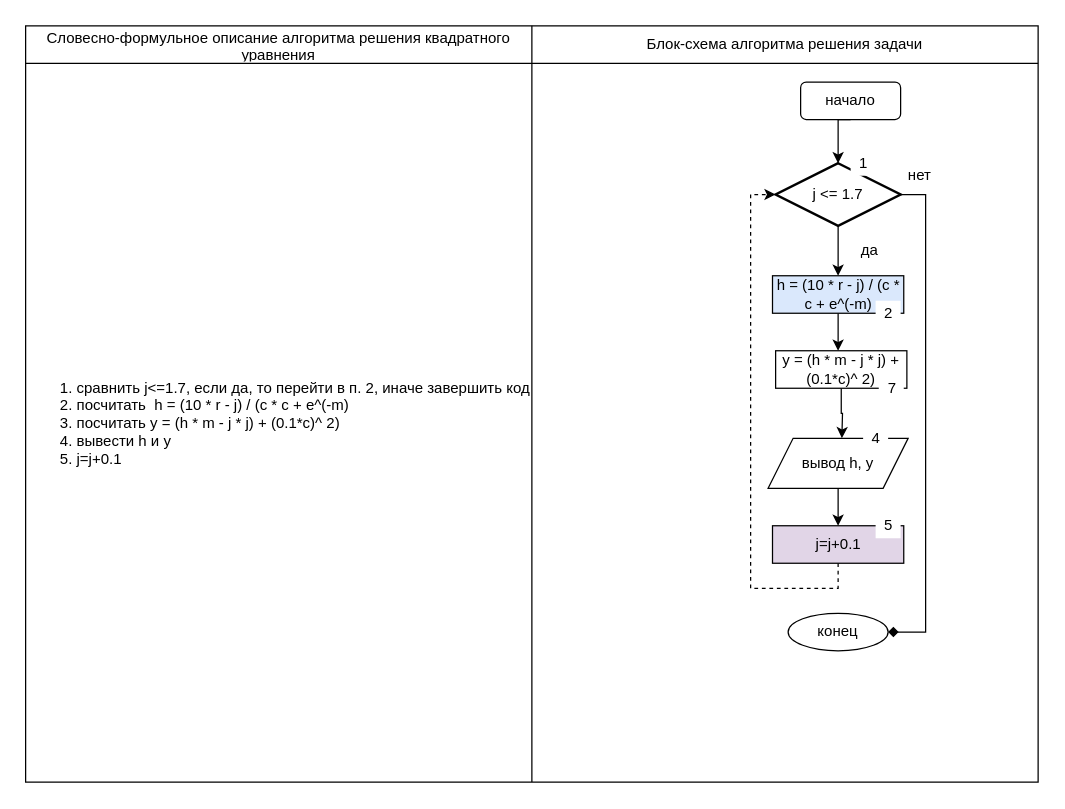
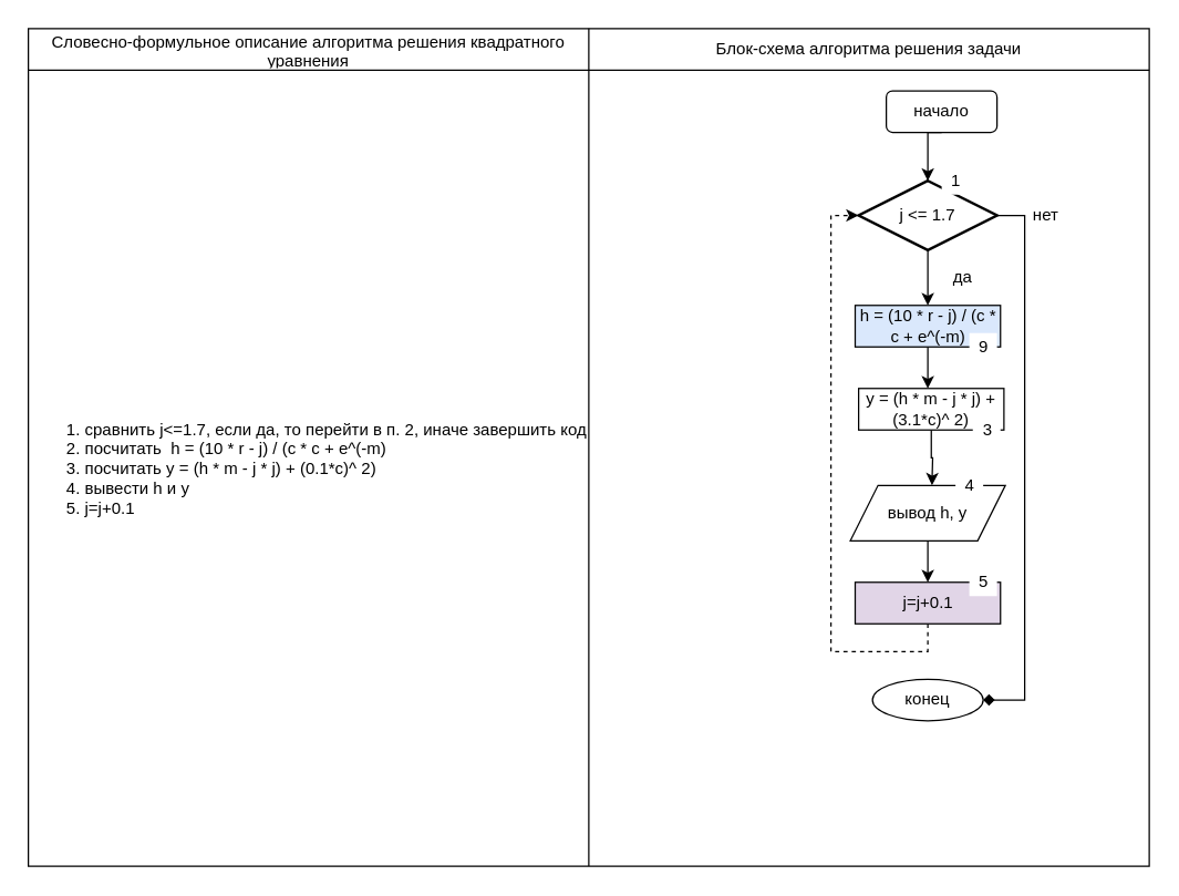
  <mxCell id="0" />
  <mxCell id="1" parent="0" />
  <mxCell id="2" value="" style="shape=table;startSize=0;container=1;collapsible=0;childLayout=tableLayout;" vertex="1" parent="1"><mxGeometry x="20" y="20" width="810" height="605" as="geometry" /></mxCell>
  <mxCell id="3" value="" style="shape=partialRectangle;collapsible=0;dropTarget=0;pointerEvents=0;fillColor=none;top=0;left=0;bottom=0;right=0;points=[[0,0.5],[1,0.5]];portConstraint=eastwest;" vertex="1" parent="2"><mxGeometry width="810" height="30" as="geometry" /></mxCell>
  <mxCell id="4" value="Словесно-формульное описание алгоритма решения квадратного уравнения" style="shape=partialRectangle;html=1;whiteSpace=wrap;connectable=0;overflow=hidden;fillColor=none;top=0;left=0;bottom=0;right=0;pointerEvents=1;" vertex="1" parent="3"><mxGeometry width="405" height="30" as="geometry"><mxRectangle width="405" height="30" as="alternateBounds" /></mxGeometry></mxCell>
  <mxCell id="5" value="Блок-схема алгоритма решения задачи" style="shape=partialRectangle;html=1;whiteSpace=wrap;connectable=0;overflow=hidden;fillColor=none;top=0;left=0;bottom=0;right=0;pointerEvents=1;" vertex="1" parent="3"><mxGeometry x="405" width="405" height="30" as="geometry"><mxRectangle width="405" height="30" as="alternateBounds" /></mxGeometry></mxCell>
  <mxCell id="6" value="" style="shape=partialRectangle;collapsible=0;dropTarget=0;pointerEvents=0;fillColor=none;top=0;left=0;bottom=0;right=0;points=[[0,0.5],[1,0.5]];portConstraint=eastwest;" vertex="1" parent="2"><mxGeometry y="30" width="810" height="575" as="geometry" /></mxCell>
  <mxCell id="7" value="&lt;div align=&quot;left&quot;&gt;&lt;ol&gt;&lt;li&gt;сравнить j&amp;lt;=1.7, если да, то перейти в п. 2, иначе завершить код&lt;/li&gt;&lt;li&gt;посчитать&amp;nbsp; h = (10 * r - j) / (c * c + e^(-m)&lt;/li&gt;&lt;li&gt;посчитать y = (h * m - j * j) + (0.1*c)^ 2)&lt;/li&gt;&lt;li&gt;вывести h и y&lt;/li&gt;&lt;li&gt;j=j+0.1&lt;br&gt;&lt;/li&gt;&lt;/ol&gt;&lt;/div&gt;" style="shape=partialRectangle;html=1;whiteSpace=wrap;connectable=0;overflow=hidden;fillColor=none;top=0;left=0;bottom=0;right=0;pointerEvents=1;" vertex="1" parent="6"><mxGeometry width="405" height="575" as="geometry"><mxRectangle width="405" height="575" as="alternateBounds" /></mxGeometry></mxCell>
  <mxCell id="8" value="" style="shape=partialRectangle;html=1;whiteSpace=wrap;connectable=0;overflow=hidden;fillColor=none;top=0;left=0;bottom=0;right=0;pointerEvents=1;" vertex="1" parent="6"><mxGeometry x="405" width="405" height="575" as="geometry"><mxRectangle width="405" height="575" as="alternateBounds" /></mxGeometry></mxCell>
  <mxCell id="9" style="edgeStyle=orthogonalEdgeStyle;rounded=0;orthogonalLoop=1;jettySize=auto;html=1;exitX=0.5;exitY=1;exitDx=0;exitDy=0;" edge="1" parent="1" source="10"><mxGeometry relative="1" as="geometry"><mxPoint x="670" y="130" as="targetPoint" /></mxGeometry></mxCell>
  <mxCell id="10" value="начало" style="rounded=1;whiteSpace=wrap;html=1;" vertex="1" parent="1"><mxGeometry x="640" y="65" width="80" height="30" as="geometry" /></mxCell>
  <mxCell id="11" style="edgeStyle=orthogonalEdgeStyle;rounded=0;orthogonalLoop=1;jettySize=auto;html=1;exitX=0.5;exitY=1;exitDx=0;exitDy=0;exitPerimeter=0;" edge="1" parent="1" source="13"><mxGeometry relative="1" as="geometry"><mxPoint x="670" y="220" as="targetPoint" /></mxGeometry></mxCell>
  <mxCell id="12" style="edgeStyle=orthogonalEdgeStyle;rounded=0;orthogonalLoop=1;jettySize=auto;html=1;exitX=1;exitY=0.5;exitDx=0;exitDy=0;exitPerimeter=0;entryX=1;entryY=0.5;entryDx=0;entryDy=0;endArrow=diamond;" edge="1" parent="1" source="13" target="24"><mxGeometry relative="1" as="geometry"><mxPoint x="760" y="155" as="targetPoint" /></mxGeometry></mxCell>
  <mxCell id="13" value="j &amp;lt;= 1.7" style="strokeWidth=2;html=1;shape=mxgraph.flowchart.decision;whiteSpace=wrap;fontFamily=Helvetica;" vertex="1" parent="1"><mxGeometry x="620" y="130" width="100" height="50" as="geometry" /></mxCell>
  <mxCell id="14" value="да" style="text;html=1;align=center;verticalAlign=middle;resizable=0;points=[];autosize=1;strokeColor=none;fillColor=none;" vertex="1" parent="1"><mxGeometry x="680" y="190" width="30" height="20" as="geometry" /></mxCell>
- <mxCell id="15" value="нет" style="text;html=1;align=center;verticalAlign=middle;resizable=0;points=[];autosize=1;strokeColor=none;fillColor=none;" vertex="1" parent="1"><mxGeometry x="720" y="130" width="30" height="20" as="geometry" /></mxCell>
+ <mxCell id="15" value="нет" style="text;html=1;align=center;verticalAlign=middle;resizable=0;points=[];autosize=1;strokeColor=none;fillColor=none;" vertex="1" parent="1"><mxGeometry x="740" y="145" width="30" height="20" as="geometry" /></mxCell>
  <mxCell id="16" style="edgeStyle=orthogonalEdgeStyle;rounded=0;orthogonalLoop=1;jettySize=auto;html=1;exitX=0.5;exitY=1;exitDx=0;exitDy=0;" edge="1" parent="1" source="17"><mxGeometry relative="1" as="geometry"><mxPoint x="670" y="280" as="targetPoint" /></mxGeometry></mxCell>
  <mxCell id="17" value="h = (10 * r - j) / (c * c + e^(-m)" style="rounded=0;whiteSpace=wrap;html=1;fillColor=#dae8fc;" vertex="1" parent="1"><mxGeometry x="617.5" y="220" width="105" height="30" as="geometry" /></mxCell>
  <mxCell id="18" style="edgeStyle=orthogonalEdgeStyle;rounded=0;orthogonalLoop=1;jettySize=auto;html=1;exitX=0.5;exitY=1;exitDx=0;exitDy=0;" edge="1" parent="1" source="19"><mxGeometry relative="1" as="geometry"><mxPoint x="673" y="350" as="targetPoint" /></mxGeometry></mxCell>
- <mxCell id="19" value="y = (h * m - j * j) + (0.1*c)^ 2)" style="rounded=0;whiteSpace=wrap;html=1;" vertex="1" parent="1"><mxGeometry x="620" y="280" width="105" height="30" as="geometry" /></mxCell>
+ <mxCell id="19" value="y = (h * m - j * j) + (3.1*c)^ 2)" style="rounded=0;whiteSpace=wrap;html=1;" vertex="1" parent="1"><mxGeometry x="620" y="280" width="105" height="30" as="geometry" /></mxCell>
  <mxCell id="20" style="edgeStyle=orthogonalEdgeStyle;rounded=0;orthogonalLoop=1;jettySize=auto;html=1;exitX=0.5;exitY=1;exitDx=0;exitDy=0;" edge="1" parent="1" source="21"><mxGeometry relative="1" as="geometry"><mxPoint x="670" y="420" as="targetPoint" /></mxGeometry></mxCell>
  <mxCell id="21" value="вывод h, y" style="shape=parallelogram;perimeter=parallelogramPerimeter;whiteSpace=wrap;html=1;fixedSize=1;" vertex="1" parent="1"><mxGeometry x="614" y="350" width="112" height="40" as="geometry" /></mxCell>
  <mxCell id="22" style="edgeStyle=orthogonalEdgeStyle;rounded=0;orthogonalLoop=1;jettySize=auto;html=1;exitX=0.5;exitY=1;exitDx=0;exitDy=0;entryX=0;entryY=0.5;entryDx=0;entryDy=0;entryPerimeter=0;dashed=1;" edge="1" parent="1" source="23" target="13"><mxGeometry relative="1" as="geometry" /></mxCell>
  <mxCell id="23" value="j=j+0.1" style="rounded=0;whiteSpace=wrap;html=1;fillColor=#e1d5e7;" vertex="1" parent="1"><mxGeometry x="617.5" y="420" width="105" height="30" as="geometry" /></mxCell>
  <mxCell id="24" value="конец" style="ellipse;whiteSpace=wrap;html=1;" vertex="1" parent="1"><mxGeometry x="630" y="490" width="80" height="30" as="geometry" /></mxCell>
  <mxCell id="25" value="1" style="text;html=1;align=center;verticalAlign=middle;resizable=0;points=[];autosize=1;strokeColor=none;fillColor=#FFFFFF;" vertex="1" parent="1"><mxGeometry x="680" y="120" width="20" height="20" as="geometry" /></mxCell>
- <mxCell id="26" value="2" style="text;html=1;align=center;verticalAlign=middle;resizable=0;points=[];autosize=1;strokeColor=none;fillColor=#FFFFFF;" vertex="1" parent="1"><mxGeometry x="700" y="240" width="20" height="20" as="geometry" /></mxCell>
- <mxCell id="27" value="7" style="text;html=1;align=center;verticalAlign=middle;resizable=0;points=[];autosize=1;strokeColor=none;fillColor=#FFFFFF;" vertex="1" parent="1"><mxGeometry x="702.5" y="300" width="20" height="20" as="geometry" /></mxCell>
+ <mxCell id="26" value="9" style="text;html=1;align=center;verticalAlign=middle;resizable=0;points=[];autosize=1;strokeColor=none;fillColor=#FFFFFF;" vertex="1" parent="1"><mxGeometry x="700" y="240" width="20" height="20" as="geometry" /></mxCell>
+ <mxCell id="27" value="3" style="text;html=1;align=center;verticalAlign=middle;resizable=0;points=[];autosize=1;strokeColor=none;fillColor=#FFFFFF;" vertex="1" parent="1"><mxGeometry x="702.5" y="300" width="20" height="20" as="geometry" /></mxCell>
  <mxCell id="28" value="4" style="text;html=1;align=center;verticalAlign=middle;resizable=0;points=[];autosize=1;strokeColor=none;fillColor=#FFFFFF;" vertex="1" parent="1"><mxGeometry x="690" y="340" width="20" height="20" as="geometry" /></mxCell>
  <mxCell id="29" value="5" style="text;html=1;align=center;verticalAlign=middle;resizable=0;points=[];autosize=1;strokeColor=none;fillColor=#FFFFFF;" vertex="1" parent="1"><mxGeometry x="700" y="410" width="20" height="20" as="geometry" /></mxCell>
